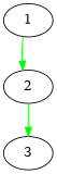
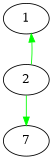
  digraph {
    edge [color=green]
    n1 [label=1]
    n2 [label=2]
-   n3 [label=3]
-   n1 -> n2
+   n3 [label=7]
+   n2 -> n1
    n2 -> n3
  }
